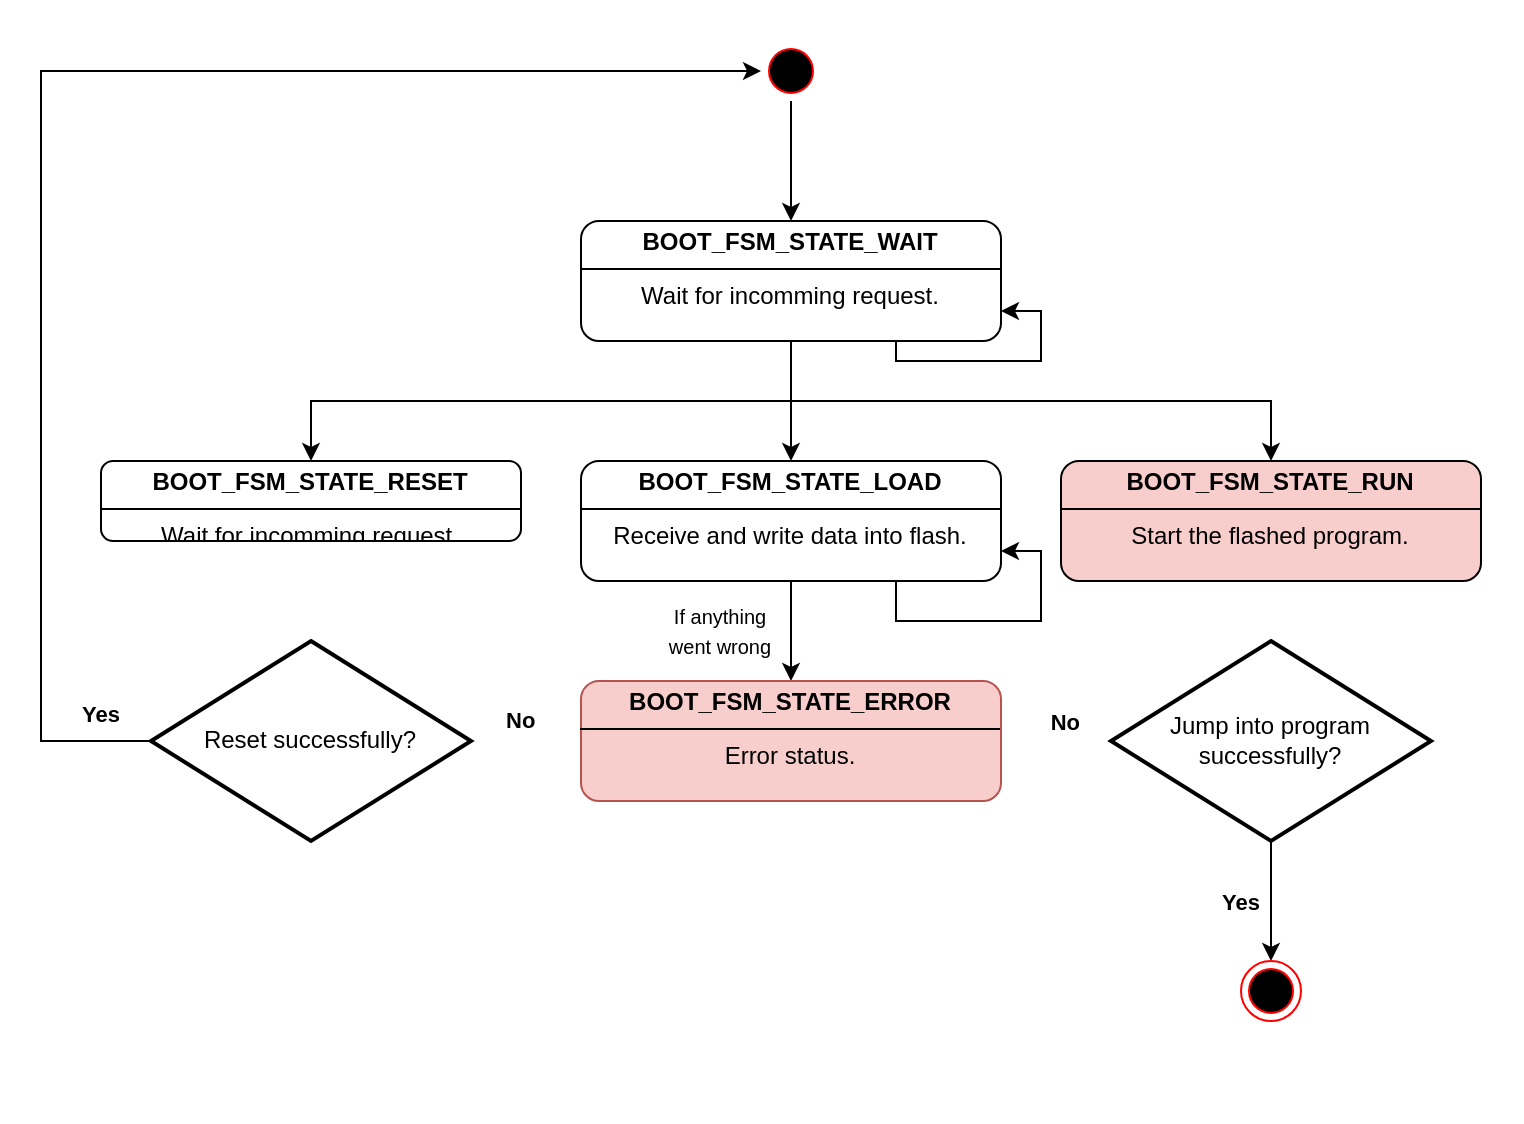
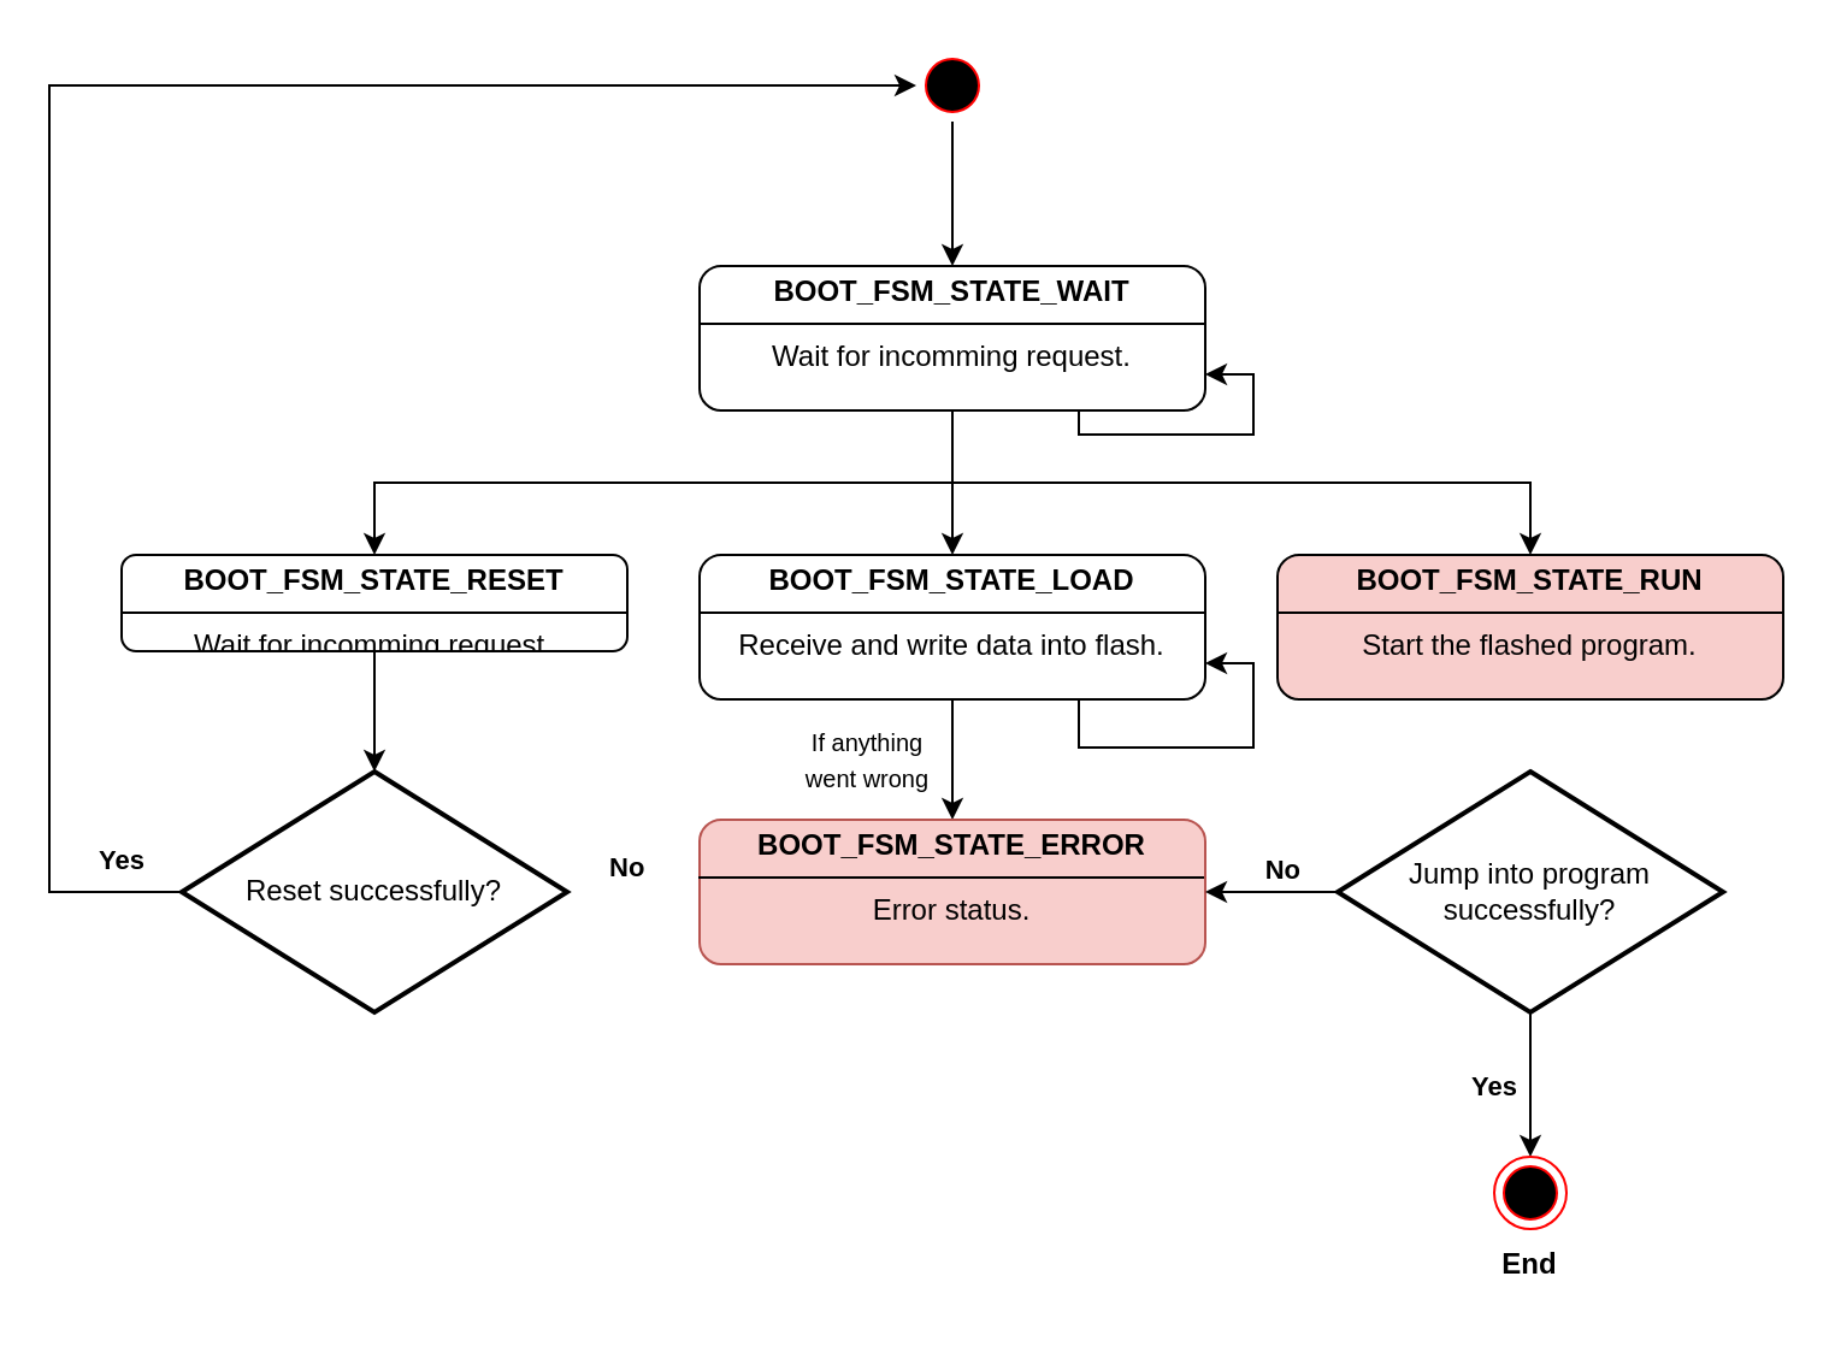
  <mxCell id="0" />
  <mxCell id="1" parent="0" />
  <mxCell id="2" style="edgeStyle=orthogonalEdgeStyle;rounded=0;orthogonalLoop=1;jettySize=auto;html=1;exitX=0.5;exitY=1;exitDx=0;exitDy=0;entryX=0.5;entryY=0;entryDx=0;entryDy=0;" parent="1" source="5" target="21" edge="1"><mxGeometry relative="1" as="geometry"><mxPoint x="155" y="200" as="targetPoint" /></mxGeometry></mxCell>
  <mxCell id="3" style="edgeStyle=orthogonalEdgeStyle;rounded=0;orthogonalLoop=1;jettySize=auto;html=1;entryX=0.5;entryY=0;entryDx=0;entryDy=0;" parent="1" source="5" target="22" edge="1"><mxGeometry relative="1" as="geometry"><mxPoint x="395" y="230" as="targetPoint" /></mxGeometry></mxCell>
  <mxCell id="4" style="edgeStyle=orthogonalEdgeStyle;rounded=0;orthogonalLoop=1;jettySize=auto;html=1;exitX=0.5;exitY=1;exitDx=0;exitDy=0;" parent="1" source="5" target="7" edge="1"><mxGeometry relative="1" as="geometry" /></mxCell>
  <mxCell id="5" value="&lt;p style=&quot;margin:0px;margin-top:4px;text-align:center;&quot;&gt;&lt;b&gt;BOOT_FSM_STATE_WAIT&lt;/b&gt;&lt;br&gt;&lt;/p&gt;&lt;hr size=&quot;1&quot; style=&quot;border-style:solid;&quot;&gt;&lt;div style=&quot;text-align: center; height: 2px;&quot;&gt;Wait for incomming request.&lt;/div&gt;" style="verticalAlign=top;align=left;overflow=fill;html=1;whiteSpace=wrap;rounded=1;" parent="1" vertex="1"><mxGeometry x="290" y="110" width="210" height="60" as="geometry" /></mxCell>
  <mxCell id="6" value="" style="edgeStyle=orthogonalEdgeStyle;rounded=0;orthogonalLoop=1;jettySize=auto;html=1;exitX=0.5;exitY=1;exitDx=0;exitDy=0;" parent="1" source="22" target="8" edge="1"><mxGeometry relative="1" as="geometry"><mxPoint x="395" y="290" as="sourcePoint" /></mxGeometry></mxCell>
  <mxCell id="7" value="&lt;p style=&quot;margin:0px;margin-top:4px;text-align:center;&quot;&gt;&lt;b&gt;BOOT_FSM_STATE_RUN&lt;/b&gt;&lt;br&gt;&lt;/p&gt;&lt;hr size=&quot;1&quot; style=&quot;border-style:solid;&quot;&gt;&lt;div style=&quot;text-align: center; height: 2px;&quot;&gt;Start the flashed program.&lt;/div&gt;" style="verticalAlign=top;align=left;overflow=fill;html=1;whiteSpace=wrap;rounded=1;fillColor=#f8cecc;" parent="1" vertex="1"><mxGeometry x="530" y="230" width="210" height="60" as="geometry" /></mxCell>
  <mxCell id="8" value="&lt;p style=&quot;margin:0px;margin-top:4px;text-align:center;&quot;&gt;&lt;b&gt;BOOT_FSM_STATE_ERROR&lt;/b&gt;&lt;br&gt;&lt;/p&gt;&lt;hr size=&quot;1&quot; style=&quot;border-style:solid;&quot;&gt;&lt;div style=&quot;text-align: center; height: 2px;&quot;&gt;Error status.&lt;/div&gt;&lt;div style=&quot;text-align: center; height: 2px;&quot;&gt;&lt;br&gt;&lt;/div&gt;" style="verticalAlign=top;align=left;overflow=fill;html=1;whiteSpace=wrap;rounded=1;fillColor=#f8cecc;strokeColor=#b85450;" parent="1" vertex="1"><mxGeometry x="290" y="340" width="210" height="60" as="geometry" /></mxCell>
  <mxCell id="9" style="edgeStyle=orthogonalEdgeStyle;rounded=0;orthogonalLoop=1;jettySize=auto;html=1;exitX=0.5;exitY=1;exitDx=0;exitDy=0;entryX=0.5;entryY=0;entryDx=0;entryDy=0;" parent="1" source="10" target="5" edge="1"><mxGeometry relative="1" as="geometry" /></mxCell>
  <mxCell id="10" value="" style="ellipse;html=1;shape=startState;fillColor=#000000;strokeColor=#ff0000;" parent="1" vertex="1"><mxGeometry x="380" y="20" width="30" height="30" as="geometry" /></mxCell>
+ <mxCell id="11" style="edgeStyle=orthogonalEdgeStyle;rounded=0;orthogonalLoop=1;jettySize=auto;html=1;exitX=0;exitY=0.5;exitDx=0;exitDy=0;exitPerimeter=0;entryX=1;entryY=0.5;entryDx=0;entryDy=0;" parent="1" source="14" target="8" edge="1"><mxGeometry relative="1" as="geometry" /></mxCell>
  <mxCell id="12" style="edgeStyle=orthogonalEdgeStyle;rounded=0;orthogonalLoop=1;jettySize=auto;html=1;exitX=0.5;exitY=1;exitDx=0;exitDy=0;exitPerimeter=0;entryX=0.5;entryY=0;entryDx=0;entryDy=0;" parent="1" source="14" target="15" edge="1"><mxGeometry relative="1" as="geometry"><mxPoint x="635.167" y="450" as="targetPoint" /></mxGeometry></mxCell>
  <mxCell id="13" value="&lt;b&gt;Yes&lt;/b&gt;" style="edgeLabel;html=1;align=right;verticalAlign=middle;resizable=0;points=[];labelPosition=left;verticalLabelPosition=middle;spacingLeft=16;" parent="12" vertex="1" connectable="0"><mxGeometry x="0.013" y="1" relative="1" as="geometry"><mxPoint x="-6" as="offset" /></mxGeometry></mxCell>
  <mxCell id="14" value="Jump into program successfully?" style="strokeWidth=2;html=1;shape=mxgraph.flowchart.decision;whiteSpace=wrap;" parent="1" vertex="1"><mxGeometry x="555" y="320" width="160" height="100" as="geometry" /></mxCell>
  <mxCell id="15" value="" style="ellipse;html=1;shape=endState;fillColor=#000000;strokeColor=#ff0000;" parent="1" vertex="1"><mxGeometry x="620" y="480" width="30" height="30" as="geometry" /></mxCell>
+ <mxCell id="16" value="&lt;b&gt;End&lt;/b&gt;" style="text;html=1;align=center;verticalAlign=middle;whiteSpace=wrap;rounded=0;" parent="1" vertex="1"><mxGeometry x="605" y="510" width="60" height="30" as="geometry" /></mxCell>
  <mxCell id="17" value="&lt;b&gt;No&lt;/b&gt;" style="edgeLabel;html=1;align=right;verticalAlign=middle;resizable=0;points=[];labelPosition=left;verticalLabelPosition=middle;spacingLeft=16;" parent="1" vertex="1" connectable="0"><mxGeometry x="540" y="360" as="geometry" /></mxCell>
  <mxCell id="18" style="edgeStyle=orthogonalEdgeStyle;rounded=0;orthogonalLoop=1;jettySize=auto;html=1;exitX=0.75;exitY=1;exitDx=0;exitDy=0;entryX=1;entryY=0.75;entryDx=0;entryDy=0;" parent="1" source="5" target="5" edge="1"><mxGeometry relative="1" as="geometry"><Array as="points"><mxPoint x="448" y="180" /><mxPoint x="520" y="180" /><mxPoint x="520" y="155" /></Array></mxGeometry></mxCell>
  <mxCell id="19" style="edgeStyle=orthogonalEdgeStyle;rounded=0;orthogonalLoop=1;jettySize=auto;html=1;entryX=0;entryY=0.5;entryDx=0;entryDy=0;" parent="1" source="20" target="10" edge="1"><mxGeometry relative="1" as="geometry"><Array as="points"><mxPoint x="20" y="370" /><mxPoint x="20" y="35" /></Array></mxGeometry></mxCell>
  <mxCell id="20" value="Reset successfully?" style="strokeWidth=2;html=1;shape=mxgraph.flowchart.decision;whiteSpace=wrap;" parent="1" vertex="1"><mxGeometry x="75" y="320" width="160" height="100" as="geometry" /></mxCell>
  <mxCell id="21" value="&lt;p style=&quot;margin:0px;margin-top:4px;text-align:center;&quot;&gt;&lt;b&gt;BOOT_FSM_STATE_RESET&lt;/b&gt;&lt;br&gt;&lt;/p&gt;&lt;hr size=&quot;1&quot; style=&quot;border-style:solid;&quot;&gt;&lt;div style=&quot;text-align: center; height: 2px;&quot;&gt;Wait for incomming request.&lt;/div&gt;" style="verticalAlign=top;align=left;overflow=fill;html=1;whiteSpace=wrap;rounded=1;" parent="1" vertex="1"><mxGeometry x="50" y="230" width="210" height="40" as="geometry" /></mxCell>
  <mxCell id="22" value="&lt;p style=&quot;margin:0px;margin-top:4px;text-align:center;&quot;&gt;&lt;b&gt;BOOT_FSM_STATE_LOAD&lt;/b&gt;&lt;br&gt;&lt;/p&gt;&lt;hr size=&quot;1&quot; style=&quot;border-style:solid;&quot;&gt;&lt;div style=&quot;text-align: center; height: 2px;&quot;&gt;Receive and write data into flash.&lt;/div&gt;" style="verticalAlign=top;align=left;overflow=fill;html=1;whiteSpace=wrap;rounded=1;" parent="1" vertex="1"><mxGeometry x="290" y="230" width="210" height="60" as="geometry" /></mxCell>
  <mxCell id="23" style="edgeStyle=orthogonalEdgeStyle;rounded=0;orthogonalLoop=1;jettySize=auto;html=1;exitX=0.75;exitY=1;exitDx=0;exitDy=0;entryX=1;entryY=0.75;entryDx=0;entryDy=0;" parent="1" source="22" target="22" edge="1"><mxGeometry relative="1" as="geometry" /></mxCell>
+ <mxCell id="24" style="edgeStyle=orthogonalEdgeStyle;rounded=0;orthogonalLoop=1;jettySize=auto;html=1;exitX=0.5;exitY=1;exitDx=0;exitDy=0;entryX=0.5;entryY=0;entryDx=0;entryDy=0;entryPerimeter=0;" parent="1" source="21" target="20" edge="1"><mxGeometry relative="1" as="geometry" /></mxCell>
  <mxCell id="25" value="&lt;b style=&quot;forced-color-adjust: none; color: rgb(0, 0, 0); font-family: Helvetica; font-size: 11px; font-style: normal; font-variant-ligatures: normal; font-variant-caps: normal; letter-spacing: normal; orphans: 2; text-align: right; text-indent: 0px; text-transform: none; widows: 2; word-spacing: 0px; -webkit-text-stroke-width: 0px; white-space: nowrap; text-decoration-thickness: initial; text-decoration-style: initial; text-decoration-color: initial;&quot;&gt;No&lt;/b&gt;" style="text;whiteSpace=wrap;html=1;" parent="1" vertex="1"><mxGeometry x="251" y="346" width="25" height="20" as="geometry" /></mxCell>
  <mxCell id="26" value="&lt;b&gt;Yes&lt;/b&gt;" style="edgeLabel;html=1;align=right;verticalAlign=middle;resizable=0;points=[];labelPosition=left;verticalLabelPosition=middle;spacingLeft=16;" parent="1" vertex="1" connectable="0"><mxGeometry x="60" y="356" as="geometry" /></mxCell>
  <mxCell id="27" value="&lt;font style=&quot;font-size: 10px;&quot;&gt;If anything went wrong&lt;/font&gt;" style="text;html=1;align=center;verticalAlign=middle;whiteSpace=wrap;rounded=0;" parent="1" vertex="1"><mxGeometry x="330" y="300" width="60" height="30" as="geometry" /></mxCell>
